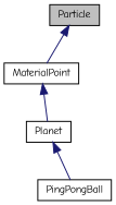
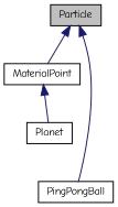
  digraph {
    fontname="Comic Neue"
    node [color=black fillcolor=white fontname="Comic Neue" fontsize=10 shape=record style=filled]
    edge [color=midnightblue dir=back fontname="Comic Neue" fontsize=10 labelfontname=Helvetica labelfontsize=10 style=solid]
    n1 [fillcolor=grey75 fontcolor=black height=0.2 label=Particle width=0.4]
    n2 [height=0.2 label=MaterialPoint width=0.4]
    n3 [height=0.2 label=PingPongBall width=0.4]
    n4 [height=0.2 label=Planet width=0.4]
    n1 -> n2
-   n4 -> n3
+   n1 -> n3
    n2 -> n4
  }
